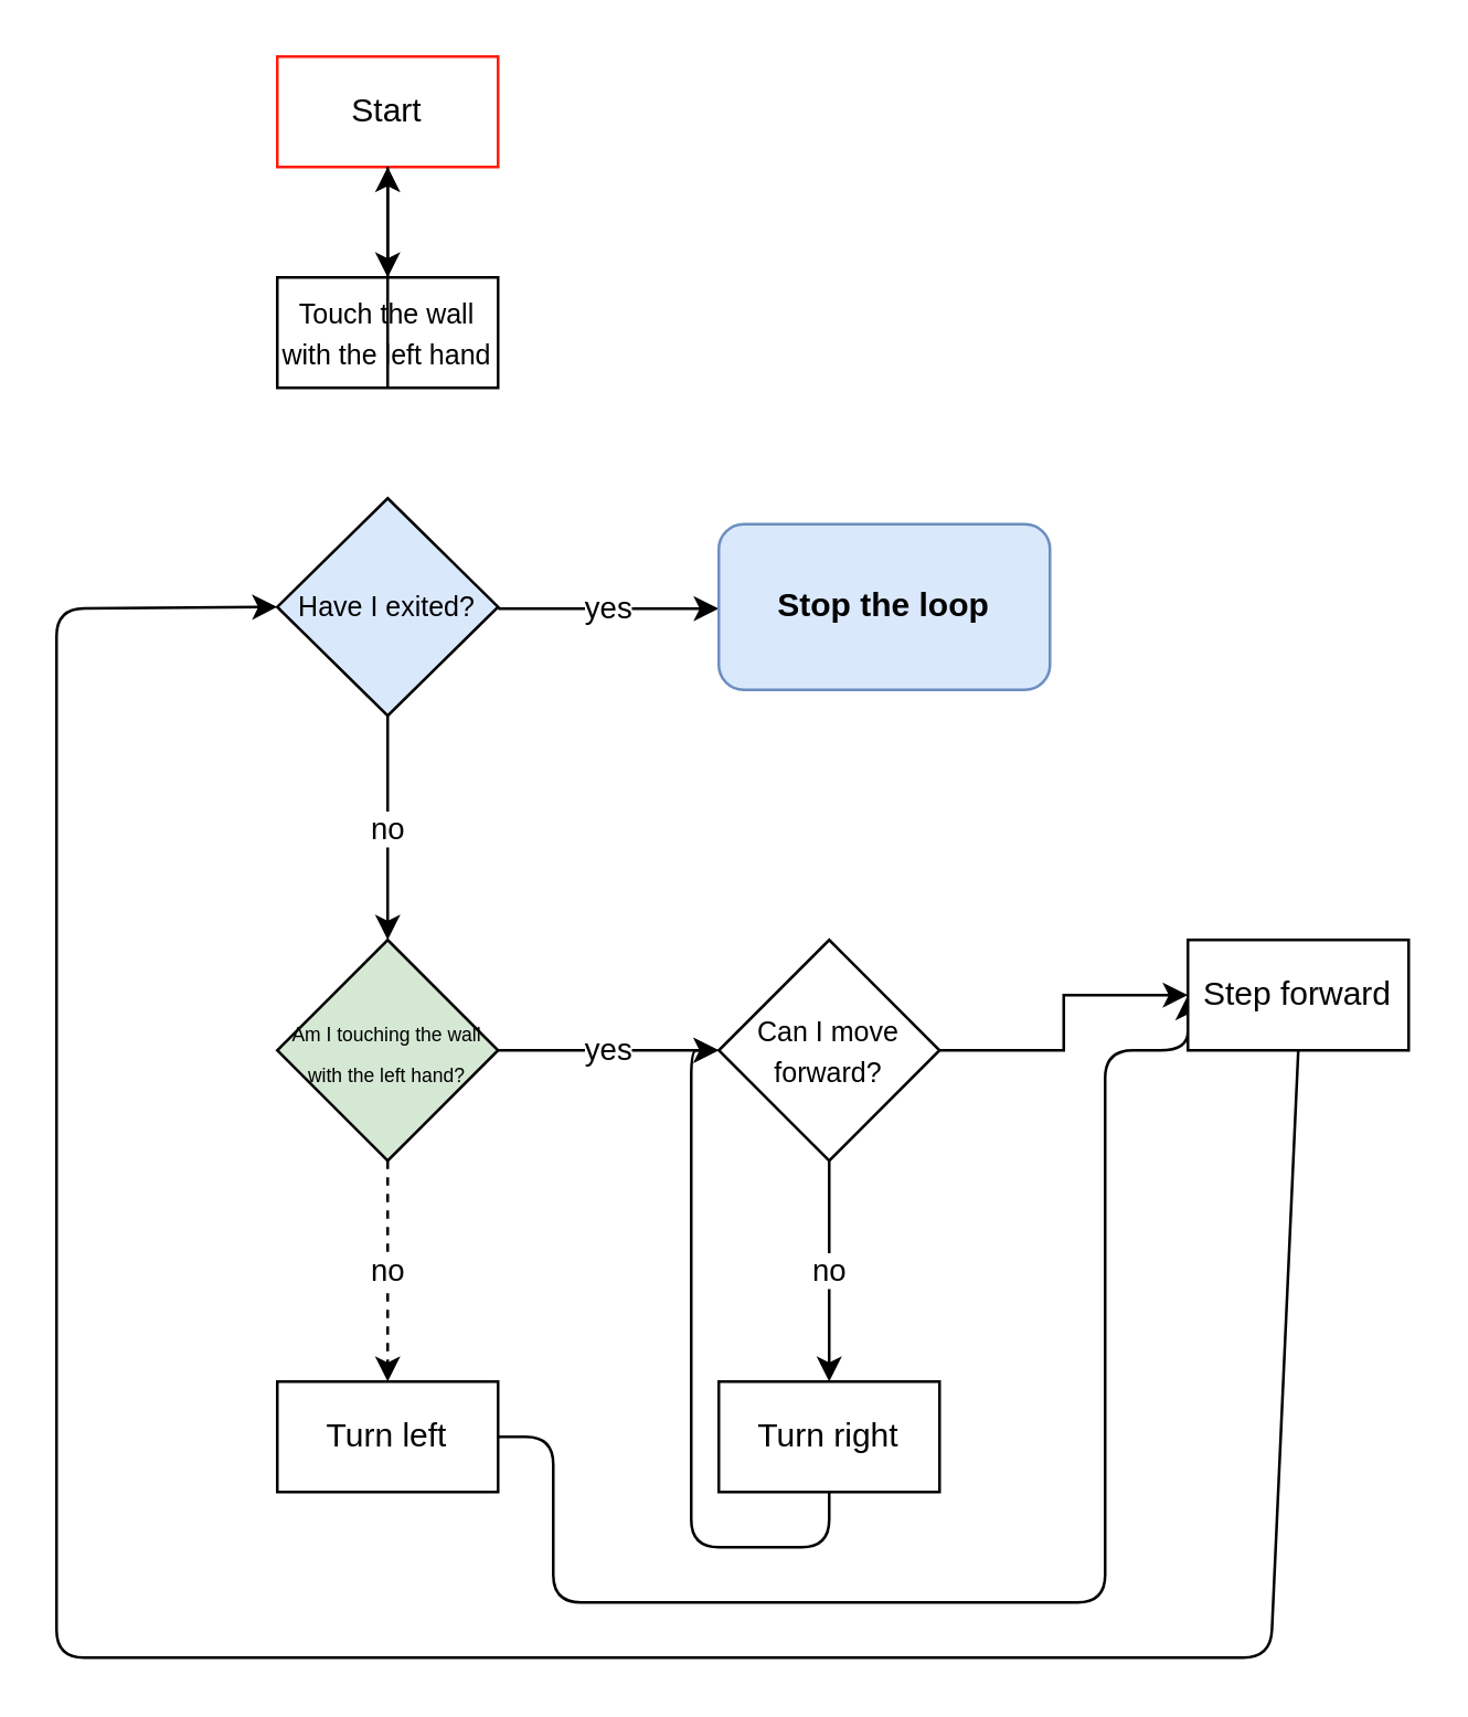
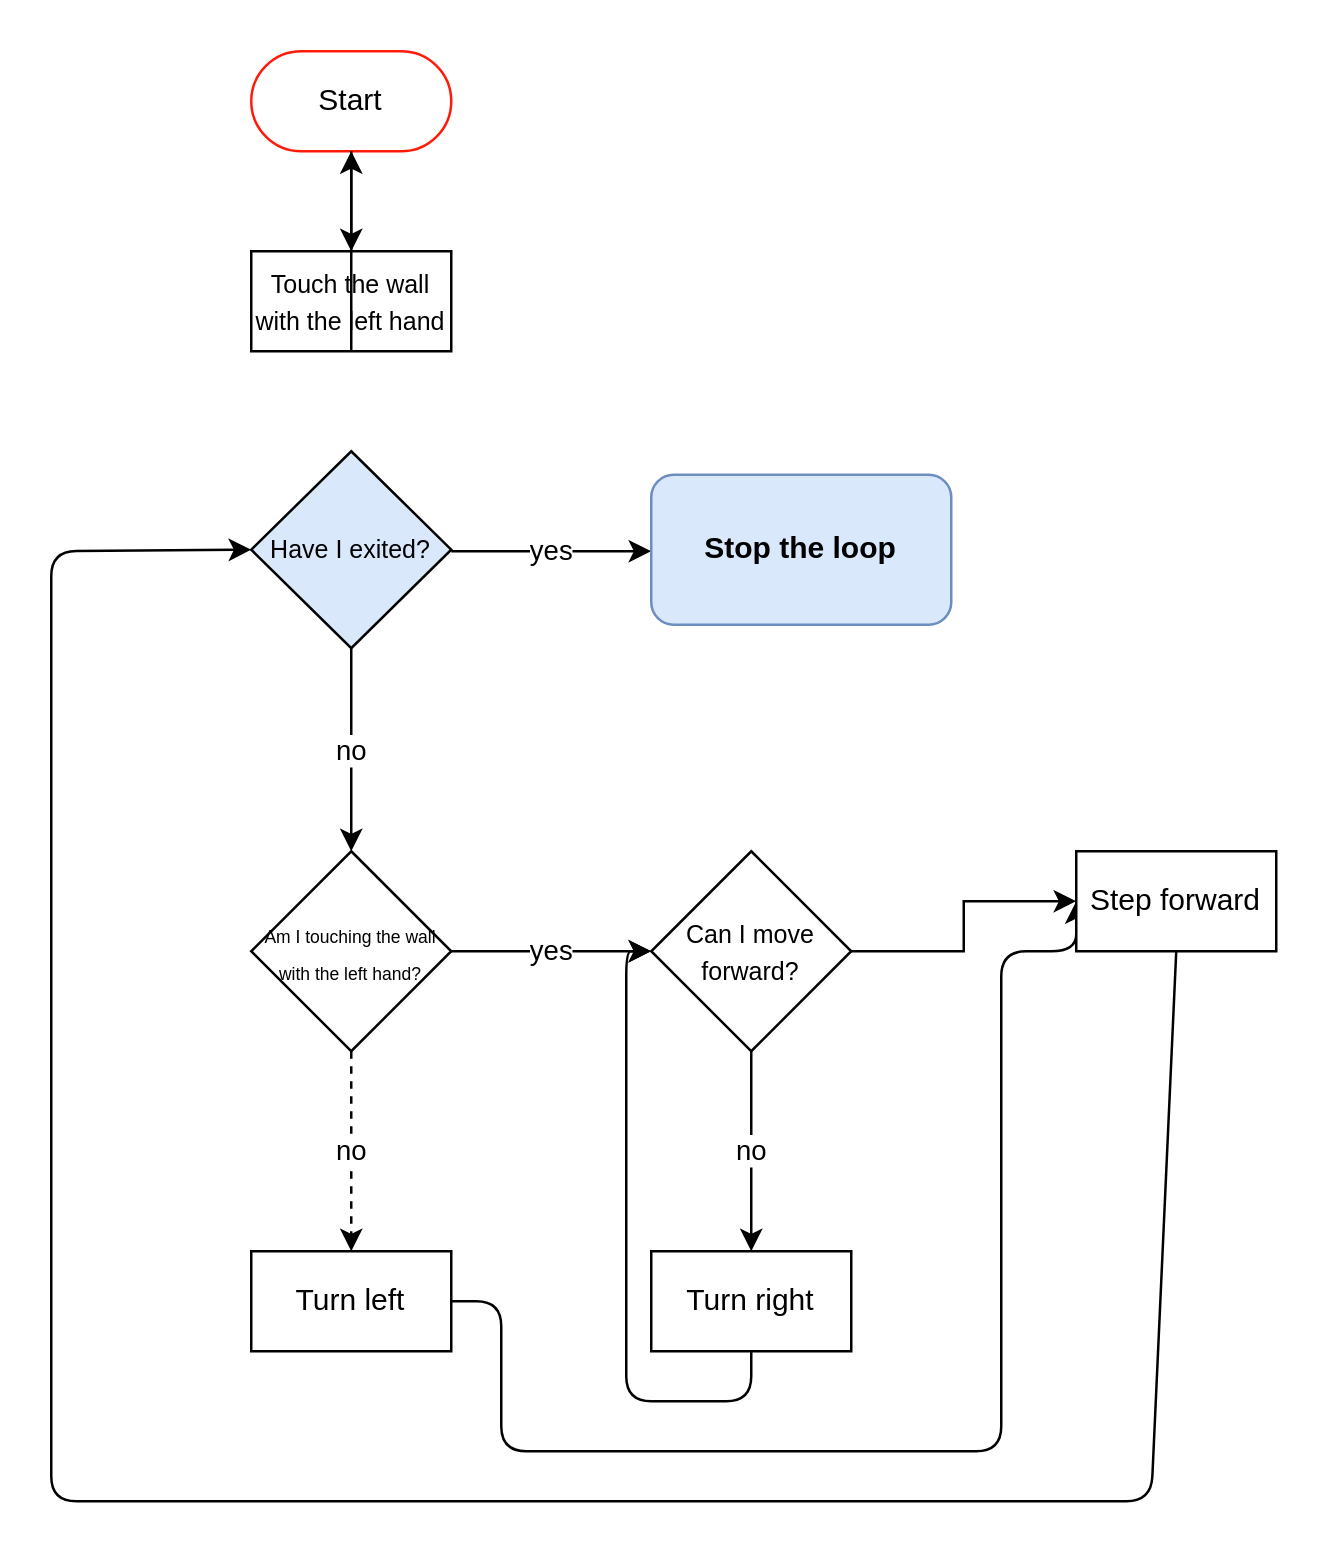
  <mxCell id="0" />
  <mxCell id="1" parent="0" />
- <mxCell id="2" value="Start" style="whiteSpace=wrap;html=1;arcSize=50;strokeColor=#FF1B0A;rounded=0;" parent="1" vertex="1"><mxGeometry x="100" y="20" width="80" height="40" as="geometry" /></mxCell>
+ <mxCell id="2" value="Start" style="rounded=1;whiteSpace=wrap;html=1;arcSize=50;strokeColor=#FF1B0A;" parent="1" vertex="1"><mxGeometry x="100" y="20" width="80" height="40" as="geometry" /></mxCell>
  <mxCell id="3" value="" style="endArrow=classic;html=1;rounded=0;exitX=0.5;exitY=1;exitDx=0;exitDy=0;" parent="1" source="2" edge="1"><mxGeometry width="50" height="50" relative="1" as="geometry"><mxPoint x="154.5" y="70" as="sourcePoint" /><mxPoint x="140" y="100" as="targetPoint" /><Array as="points"><mxPoint x="140" y="60" /></Array></mxGeometry></mxCell>
  <mxCell id="4" value="&lt;font style=&quot;font-size: 10px;&quot;&gt;Have I exited?&lt;/font&gt;" style="rhombus;whiteSpace=wrap;html=1;rotation=0;fillColor=#dae8fc;" parent="1" vertex="1"><mxGeometry x="100" y="180" width="80" height="78.75" as="geometry" /></mxCell>
  <mxCell id="5" value="yes" style="endArrow=classic;html=1;rounded=0;" parent="1" edge="1"><mxGeometry width="50" height="50" relative="1" as="geometry"><mxPoint x="180" y="220" as="sourcePoint" /><mxPoint x="260" y="220" as="targetPoint" /></mxGeometry></mxCell>
  <mxCell id="6" value="no" style="endArrow=classic;html=1;rounded=0;exitX=0.5;exitY=1;exitDx=0;exitDy=0;" parent="1" source="4" edge="1"><mxGeometry width="50" height="50" relative="1" as="geometry"><mxPoint x="100" y="220" as="sourcePoint" /><mxPoint x="140" y="340" as="targetPoint" /></mxGeometry></mxCell>
  <mxCell id="7" value="&lt;font style=&quot;font-size: 10px;&quot;&gt;Touch the wall with the left hand&lt;/font&gt;" style="rounded=0;whiteSpace=wrap;html=1;" parent="1" vertex="1"><mxGeometry x="100" y="100" width="80" height="40" as="geometry" /></mxCell>
  <mxCell id="8" value="" style="endArrow=classic;html=1;rounded=0;exitX=0.5;exitY=1;exitDx=0;exitDy=0;" parent="1" source="7" target="2" edge="1"><mxGeometry width="50" height="50" relative="1" as="geometry"><mxPoint x="210" y="210" as="sourcePoint" /><mxPoint x="260" y="160" as="targetPoint" /></mxGeometry></mxCell>
  <mxCell id="9" value="no" style="edgeStyle=orthogonalEdgeStyle;rounded=0;orthogonalLoop=1;jettySize=auto;html=1;dashed=1;" parent="1" source="11" target="12" edge="1"><mxGeometry relative="1" as="geometry" /></mxCell>
  <mxCell id="10" value="yes" style="edgeStyle=orthogonalEdgeStyle;rounded=0;orthogonalLoop=1;jettySize=auto;html=1;" parent="1" source="11" target="15" edge="1"><mxGeometry relative="1" as="geometry" /></mxCell>
- <mxCell id="11" value="&lt;div style=&quot;&quot;&gt;&lt;span style=&quot;background-color: initial;&quot;&gt;&lt;font style=&quot;font-size: 7px;&quot;&gt;Am I touching the wall with the left hand?&lt;/font&gt;&lt;/span&gt;&lt;/div&gt;" style="rhombus;whiteSpace=wrap;html=1;align=center;fillColor=#d5e8d4;" parent="1" vertex="1"><mxGeometry x="100" y="340" width="80" height="80" as="geometry" /></mxCell>
+ <mxCell id="11" value="&lt;div style=&quot;&quot;&gt;&lt;span style=&quot;background-color: initial;&quot;&gt;&lt;font style=&quot;font-size: 7px;&quot;&gt;Am I touching the wall with the left hand?&lt;/font&gt;&lt;/span&gt;&lt;/div&gt;" style="rhombus;whiteSpace=wrap;html=1;align=center;" parent="1" vertex="1"><mxGeometry x="100" y="340" width="80" height="80" as="geometry" /></mxCell>
  <mxCell id="12" value="Turn left" style="whiteSpace=wrap;html=1;" parent="1" vertex="1"><mxGeometry x="100" y="500" width="80" height="40" as="geometry" /></mxCell>
  <mxCell id="13" value="no" style="edgeStyle=orthogonalEdgeStyle;rounded=0;orthogonalLoop=1;jettySize=auto;html=1;" parent="1" source="15" target="17" edge="1"><mxGeometry relative="1" as="geometry" /></mxCell>
  <mxCell id="14" value="" style="edgeStyle=orthogonalEdgeStyle;rounded=0;orthogonalLoop=1;jettySize=auto;html=1;" parent="1" source="15" target="18" edge="1"><mxGeometry relative="1" as="geometry" /></mxCell>
  <mxCell id="15" value="&lt;font style=&quot;font-size: 10px;&quot;&gt;Can I move forward?&lt;/font&gt;" style="rhombus;whiteSpace=wrap;html=1;" parent="1" vertex="1"><mxGeometry x="260" y="340" width="80" height="80" as="geometry" /></mxCell>
  <mxCell id="16" value="" style="endArrow=classic;html=1;rounded=1;edgeStyle=orthogonalEdgeStyle;elbow=vertical;entryX=0;entryY=0.5;entryDx=0;entryDy=0;" parent="1" target="18" edge="1"><mxGeometry width="50" height="50" relative="1" as="geometry"><mxPoint x="180" y="520" as="sourcePoint" /><mxPoint x="360" y="400" as="targetPoint" /><Array as="points"><mxPoint x="200" y="520" /><mxPoint x="200" y="580" /><mxPoint x="400" y="580" /><mxPoint x="400" y="380" /></Array></mxGeometry></mxCell>
  <mxCell id="17" value="Turn right" style="whiteSpace=wrap;html=1;" parent="1" vertex="1"><mxGeometry x="260" y="500" width="80" height="40" as="geometry" /></mxCell>
  <mxCell id="18" value="Step forward" style="whiteSpace=wrap;html=1;" parent="1" vertex="1"><mxGeometry x="430" y="340" width="80" height="40" as="geometry" /></mxCell>
  <mxCell id="19" value="" style="endArrow=classic;html=1;rounded=1;exitX=0.5;exitY=1;exitDx=0;exitDy=0;" parent="1" source="17" edge="1"><mxGeometry width="50" height="50" relative="1" as="geometry"><mxPoint x="210" y="520" as="sourcePoint" /><mxPoint x="260" y="380" as="targetPoint" /><Array as="points"><mxPoint x="300" y="560" /><mxPoint x="250" y="560" /><mxPoint x="250" y="520" /><mxPoint x="250" y="380" /></Array></mxGeometry></mxCell>
  <mxCell id="20" value="&lt;b&gt;Stop the loop&lt;/b&gt;" style="rounded=1;whiteSpace=wrap;html=1;fillColor=#dae8fc;strokeColor=#6c8ebf;" parent="1" vertex="1"><mxGeometry x="260" y="189.37" width="120" height="60" as="geometry" /></mxCell>
  <mxCell id="21" value="" style="endArrow=classic;html=1;rounded=1;exitX=0.5;exitY=1;exitDx=0;exitDy=0;entryX=0;entryY=0.5;entryDx=0;entryDy=0;" parent="1" source="18" target="4" edge="1"><mxGeometry width="50" height="50" relative="1" as="geometry"><mxPoint x="120" y="420" as="sourcePoint" /><mxPoint x="170" y="370" as="targetPoint" /><Array as="points"><mxPoint x="460" y="600" /><mxPoint x="20" y="600" /><mxPoint x="20" y="220" /></Array></mxGeometry></mxCell>
